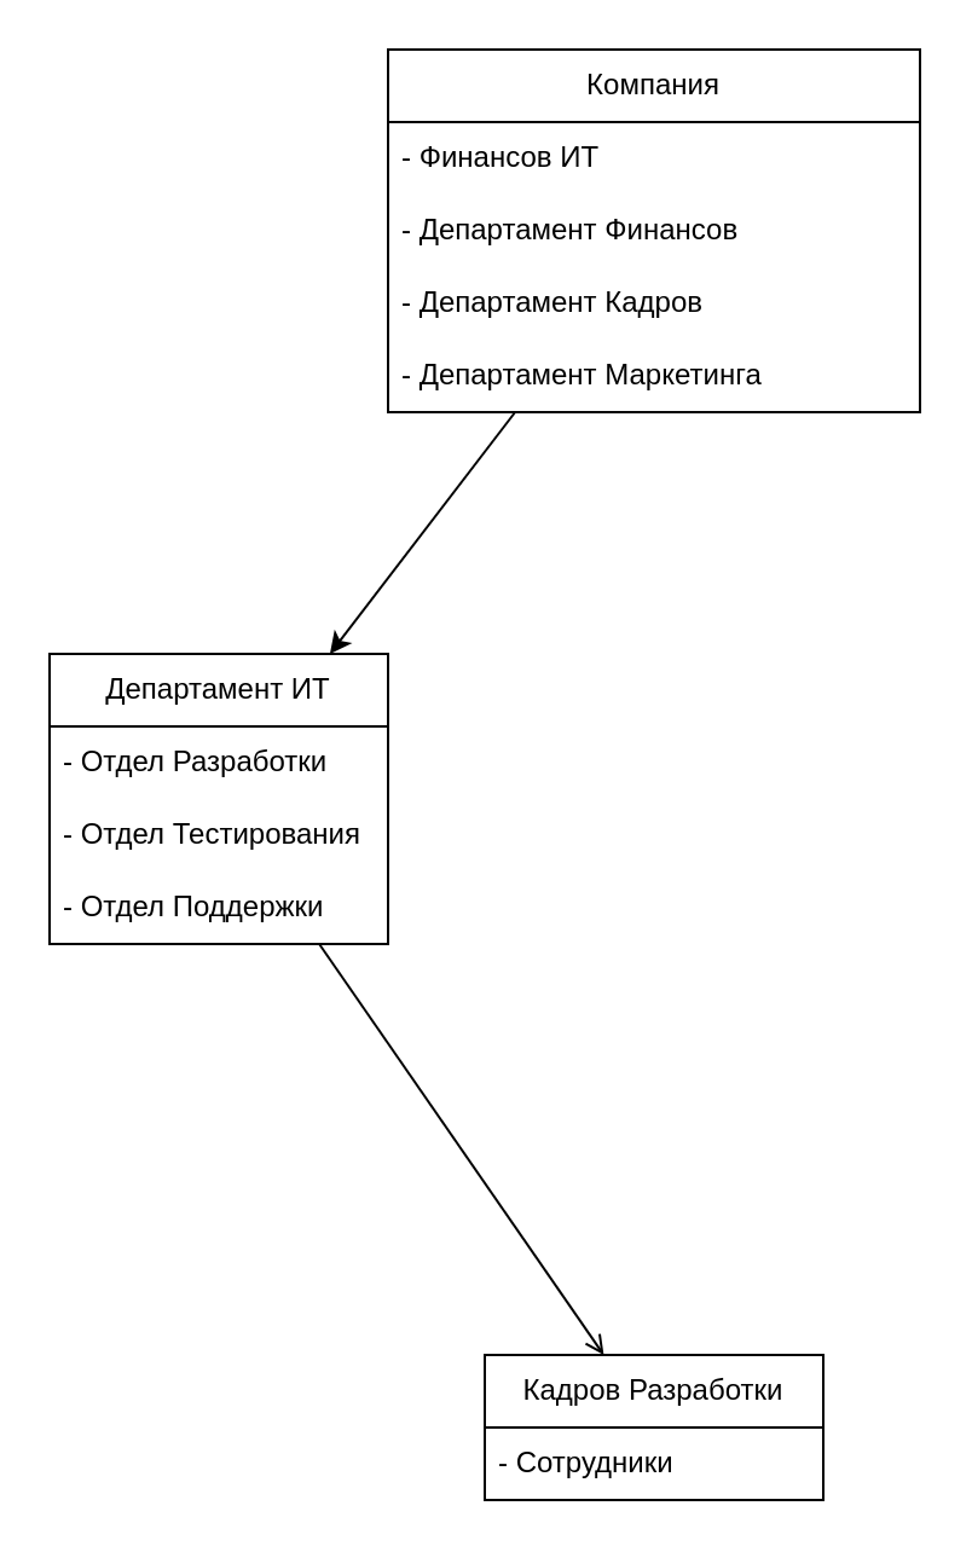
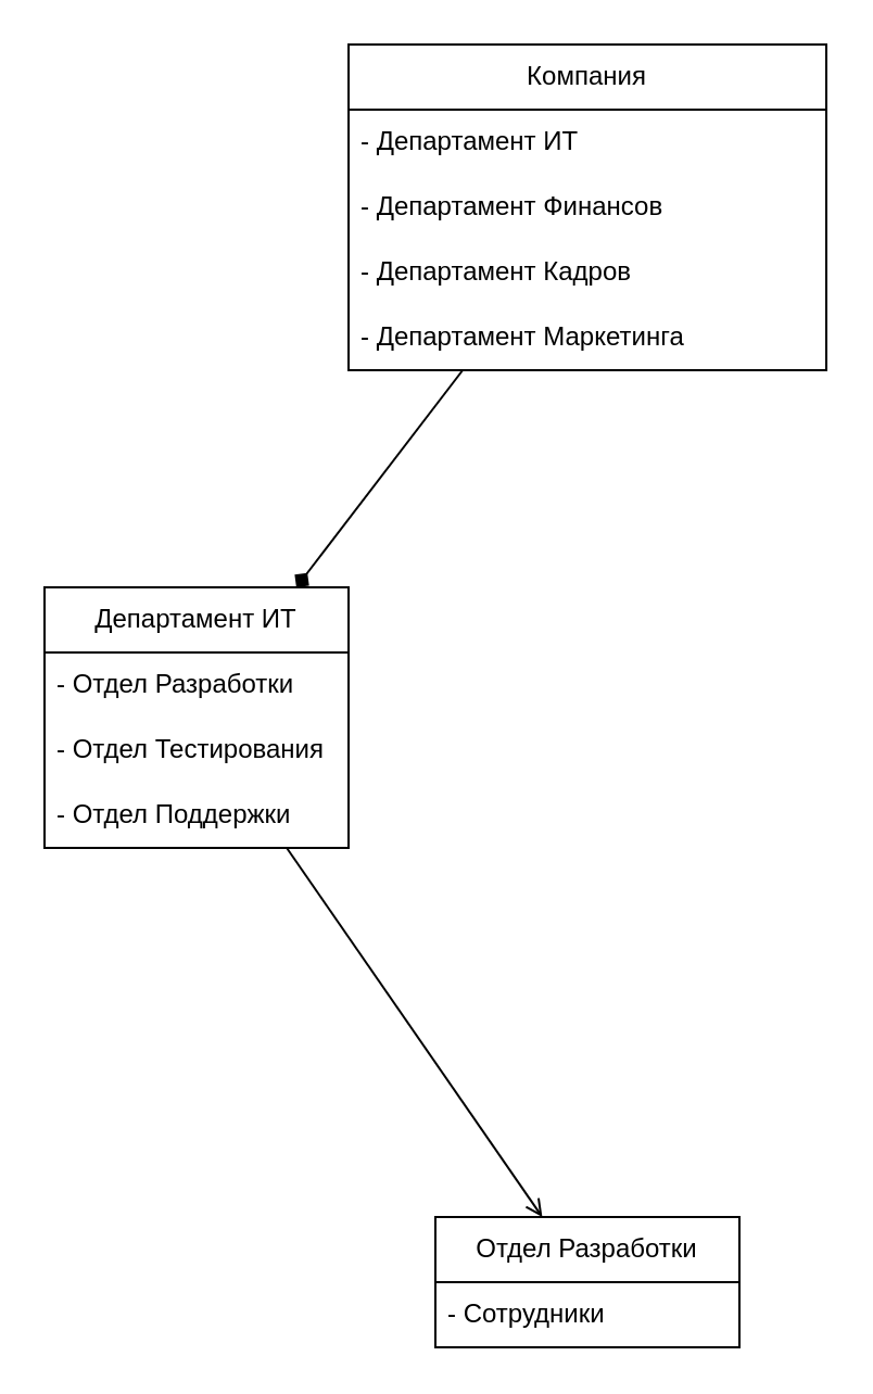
  <mxCell id="0" />
  <mxCell id="1" parent="0" />
  <mxCell id="2" value="Компания" style="swimlane;fontStyle=0;childLayout=stackLayout;horizontal=1;startSize=30;horizontalStack=0;resizeParent=1;resizeParentMax=0;resizeLast=0;collapsible=1;marginBottom=0;whiteSpace=wrap;html=1;" vertex="1" parent="1"><mxGeometry x="160" y="20" width="220" height="150" as="geometry" /></mxCell>
- <mxCell id="3" value="- Финансов ИТ" style="text;strokeColor=none;fillColor=none;align=left;verticalAlign=middle;spacingLeft=4;spacingRight=4;overflow=hidden;points=[[0,0.5],[1,0.5]];portConstraint=eastwest;rotatable=0;whiteSpace=wrap;html=1;" vertex="1" parent="2"><mxGeometry y="30" width="220" height="30" as="geometry" /></mxCell>
+ <mxCell id="3" value="- Департамент ИТ" style="text;strokeColor=none;fillColor=none;align=left;verticalAlign=middle;spacingLeft=4;spacingRight=4;overflow=hidden;points=[[0,0.5],[1,0.5]];portConstraint=eastwest;rotatable=0;whiteSpace=wrap;html=1;" vertex="1" parent="2"><mxGeometry y="30" width="220" height="30" as="geometry" /></mxCell>
  <mxCell id="4" value="- Департамент Финансов" style="text;strokeColor=none;fillColor=none;align=left;verticalAlign=middle;spacingLeft=4;spacingRight=4;overflow=hidden;points=[[0,0.5],[1,0.5]];portConstraint=eastwest;rotatable=0;whiteSpace=wrap;html=1;" vertex="1" parent="2"><mxGeometry y="60" width="220" height="30" as="geometry" /></mxCell>
  <mxCell id="5" value="- Департамент&amp;nbsp;Кадров" style="text;strokeColor=none;fillColor=none;align=left;verticalAlign=middle;spacingLeft=4;spacingRight=4;overflow=hidden;points=[[0,0.5],[1,0.5]];portConstraint=eastwest;rotatable=0;whiteSpace=wrap;html=1;" vertex="1" parent="2"><mxGeometry y="90" width="220" height="30" as="geometry" /></mxCell>
  <mxCell id="6" value="- Департамент&amp;nbsp;Маркетинга" style="text;strokeColor=none;fillColor=none;align=left;verticalAlign=middle;spacingLeft=4;spacingRight=4;overflow=hidden;points=[[0,0.5],[1,0.5]];portConstraint=eastwest;rotatable=0;whiteSpace=wrap;html=1;" vertex="1" parent="2"><mxGeometry y="120" width="220" height="30" as="geometry" /></mxCell>
  <mxCell id="7" value="Департамент ИТ" style="swimlane;fontStyle=0;childLayout=stackLayout;horizontal=1;startSize=30;horizontalStack=0;resizeParent=1;resizeParentMax=0;resizeLast=0;collapsible=1;marginBottom=0;whiteSpace=wrap;html=1;" vertex="1" parent="1"><mxGeometry x="20" y="270" width="140" height="120" as="geometry" /></mxCell>
  <mxCell id="8" value="- Отдел Разработки" style="text;strokeColor=none;fillColor=none;align=left;verticalAlign=middle;spacingLeft=4;spacingRight=4;overflow=hidden;points=[[0,0.5],[1,0.5]];portConstraint=eastwest;rotatable=0;whiteSpace=wrap;html=1;" vertex="1" parent="7"><mxGeometry y="30" width="140" height="30" as="geometry" /></mxCell>
  <mxCell id="9" value="- Отдел Тестирования" style="text;strokeColor=none;fillColor=none;align=left;verticalAlign=middle;spacingLeft=4;spacingRight=4;overflow=hidden;points=[[0,0.5],[1,0.5]];portConstraint=eastwest;rotatable=0;whiteSpace=wrap;html=1;" vertex="1" parent="7"><mxGeometry y="60" width="140" height="30" as="geometry" /></mxCell>
  <mxCell id="10" value="- Отдел Поддержки" style="text;strokeColor=none;fillColor=none;align=left;verticalAlign=middle;spacingLeft=4;spacingRight=4;overflow=hidden;points=[[0,0.5],[1,0.5]];portConstraint=eastwest;rotatable=0;whiteSpace=wrap;html=1;" vertex="1" parent="7"><mxGeometry y="90" width="140" height="30" as="geometry" /></mxCell>
- <mxCell id="11" value="" style="endArrow=classic;html=1;rounded=0;" edge="1" parent="1" source="2" target="7"><mxGeometry width="50" height="50" relative="1" as="geometry"><mxPoint x="289" y="350" as="sourcePoint" /><mxPoint x="339" y="300" as="targetPoint" /></mxGeometry></mxCell>
+ <mxCell id="11" value="" style="endArrow=diamond;html=1;rounded=0;" edge="1" parent="1" source="2" target="7"><mxGeometry width="50" height="50" relative="1" as="geometry"><mxPoint x="289" y="350" as="sourcePoint" /><mxPoint x="339" y="300" as="targetPoint" /></mxGeometry></mxCell>
  <mxCell id="12" value="" style="endArrow=open;html=1;rounded=0;" edge="1" parent="1" source="7" target="13"><mxGeometry width="50" height="50" relative="1" as="geometry"><mxPoint x="264" y="340" as="sourcePoint" /><mxPoint x="260" y="510" as="targetPoint" /></mxGeometry></mxCell>
- <mxCell id="13" value="Кадров Разработки" style="swimlane;fontStyle=0;childLayout=stackLayout;horizontal=1;startSize=30;horizontalStack=0;resizeParent=1;resizeParentMax=0;resizeLast=0;collapsible=1;marginBottom=0;whiteSpace=wrap;html=1;" vertex="1" parent="1"><mxGeometry x="200" y="560" width="140" height="60" as="geometry" /></mxCell>
+ <mxCell id="13" value="Отдел Разработки" style="swimlane;fontStyle=0;childLayout=stackLayout;horizontal=1;startSize=30;horizontalStack=0;resizeParent=1;resizeParentMax=0;resizeLast=0;collapsible=1;marginBottom=0;whiteSpace=wrap;html=1;" vertex="1" parent="1"><mxGeometry x="200" y="560" width="140" height="60" as="geometry" /></mxCell>
  <mxCell id="14" value="- Сотрудники" style="text;strokeColor=none;fillColor=none;align=left;verticalAlign=middle;spacingLeft=4;spacingRight=4;overflow=hidden;points=[[0,0.5],[1,0.5]];portConstraint=eastwest;rotatable=0;whiteSpace=wrap;html=1;" vertex="1" parent="13"><mxGeometry y="30" width="140" height="30" as="geometry" /></mxCell>
